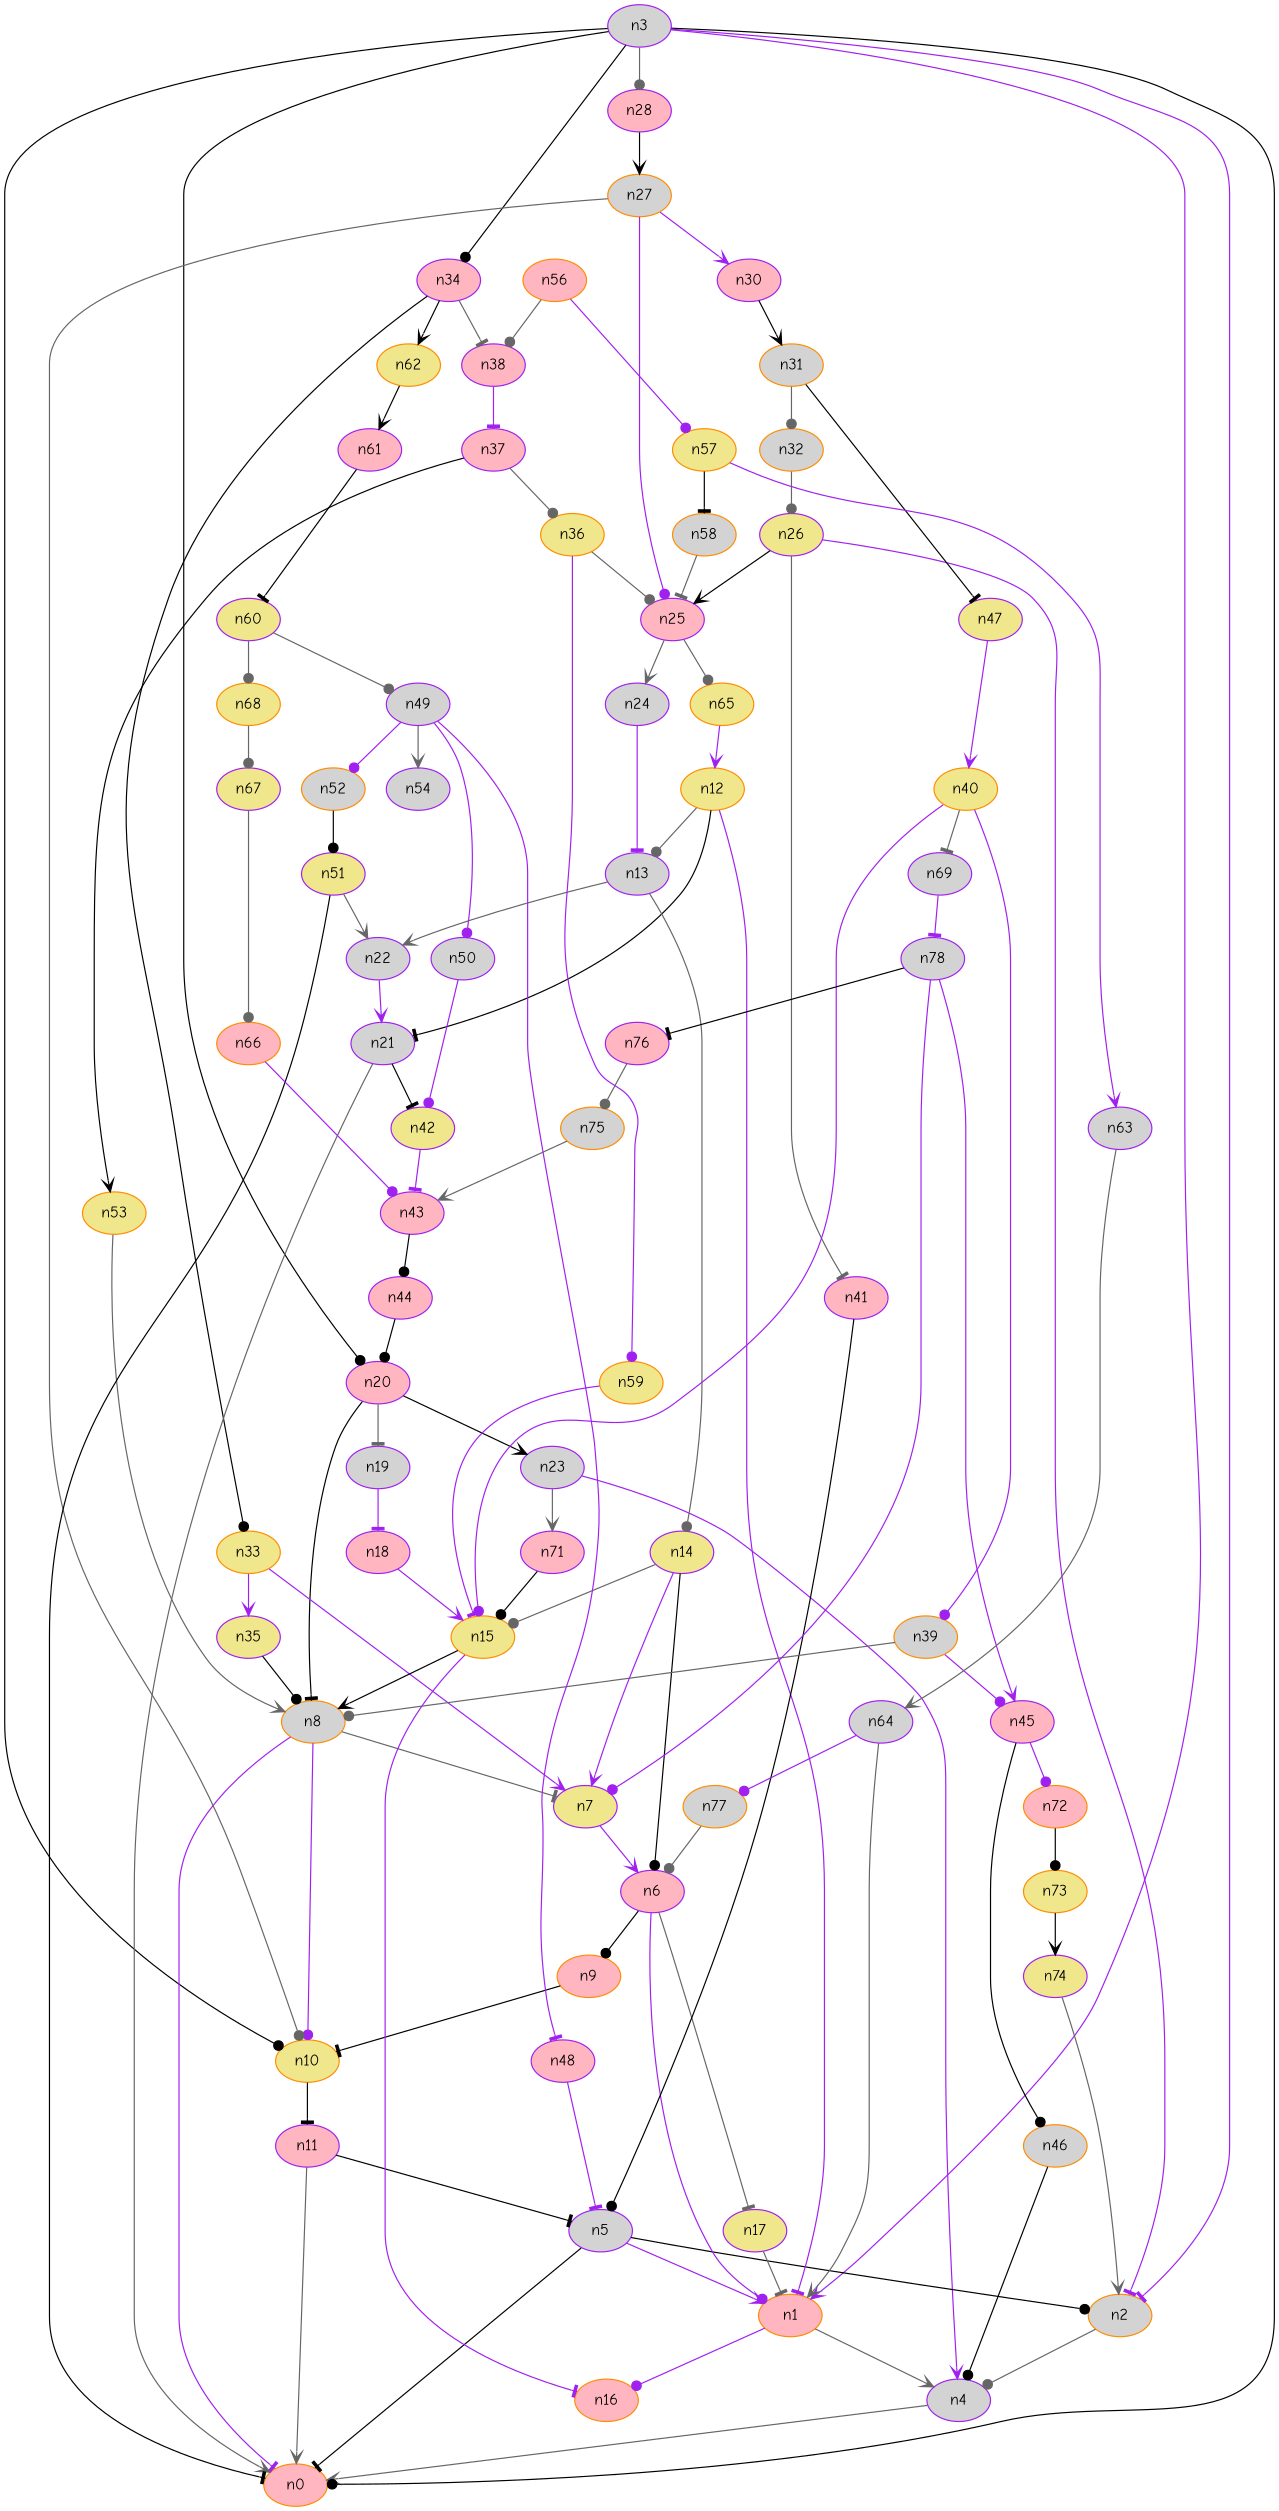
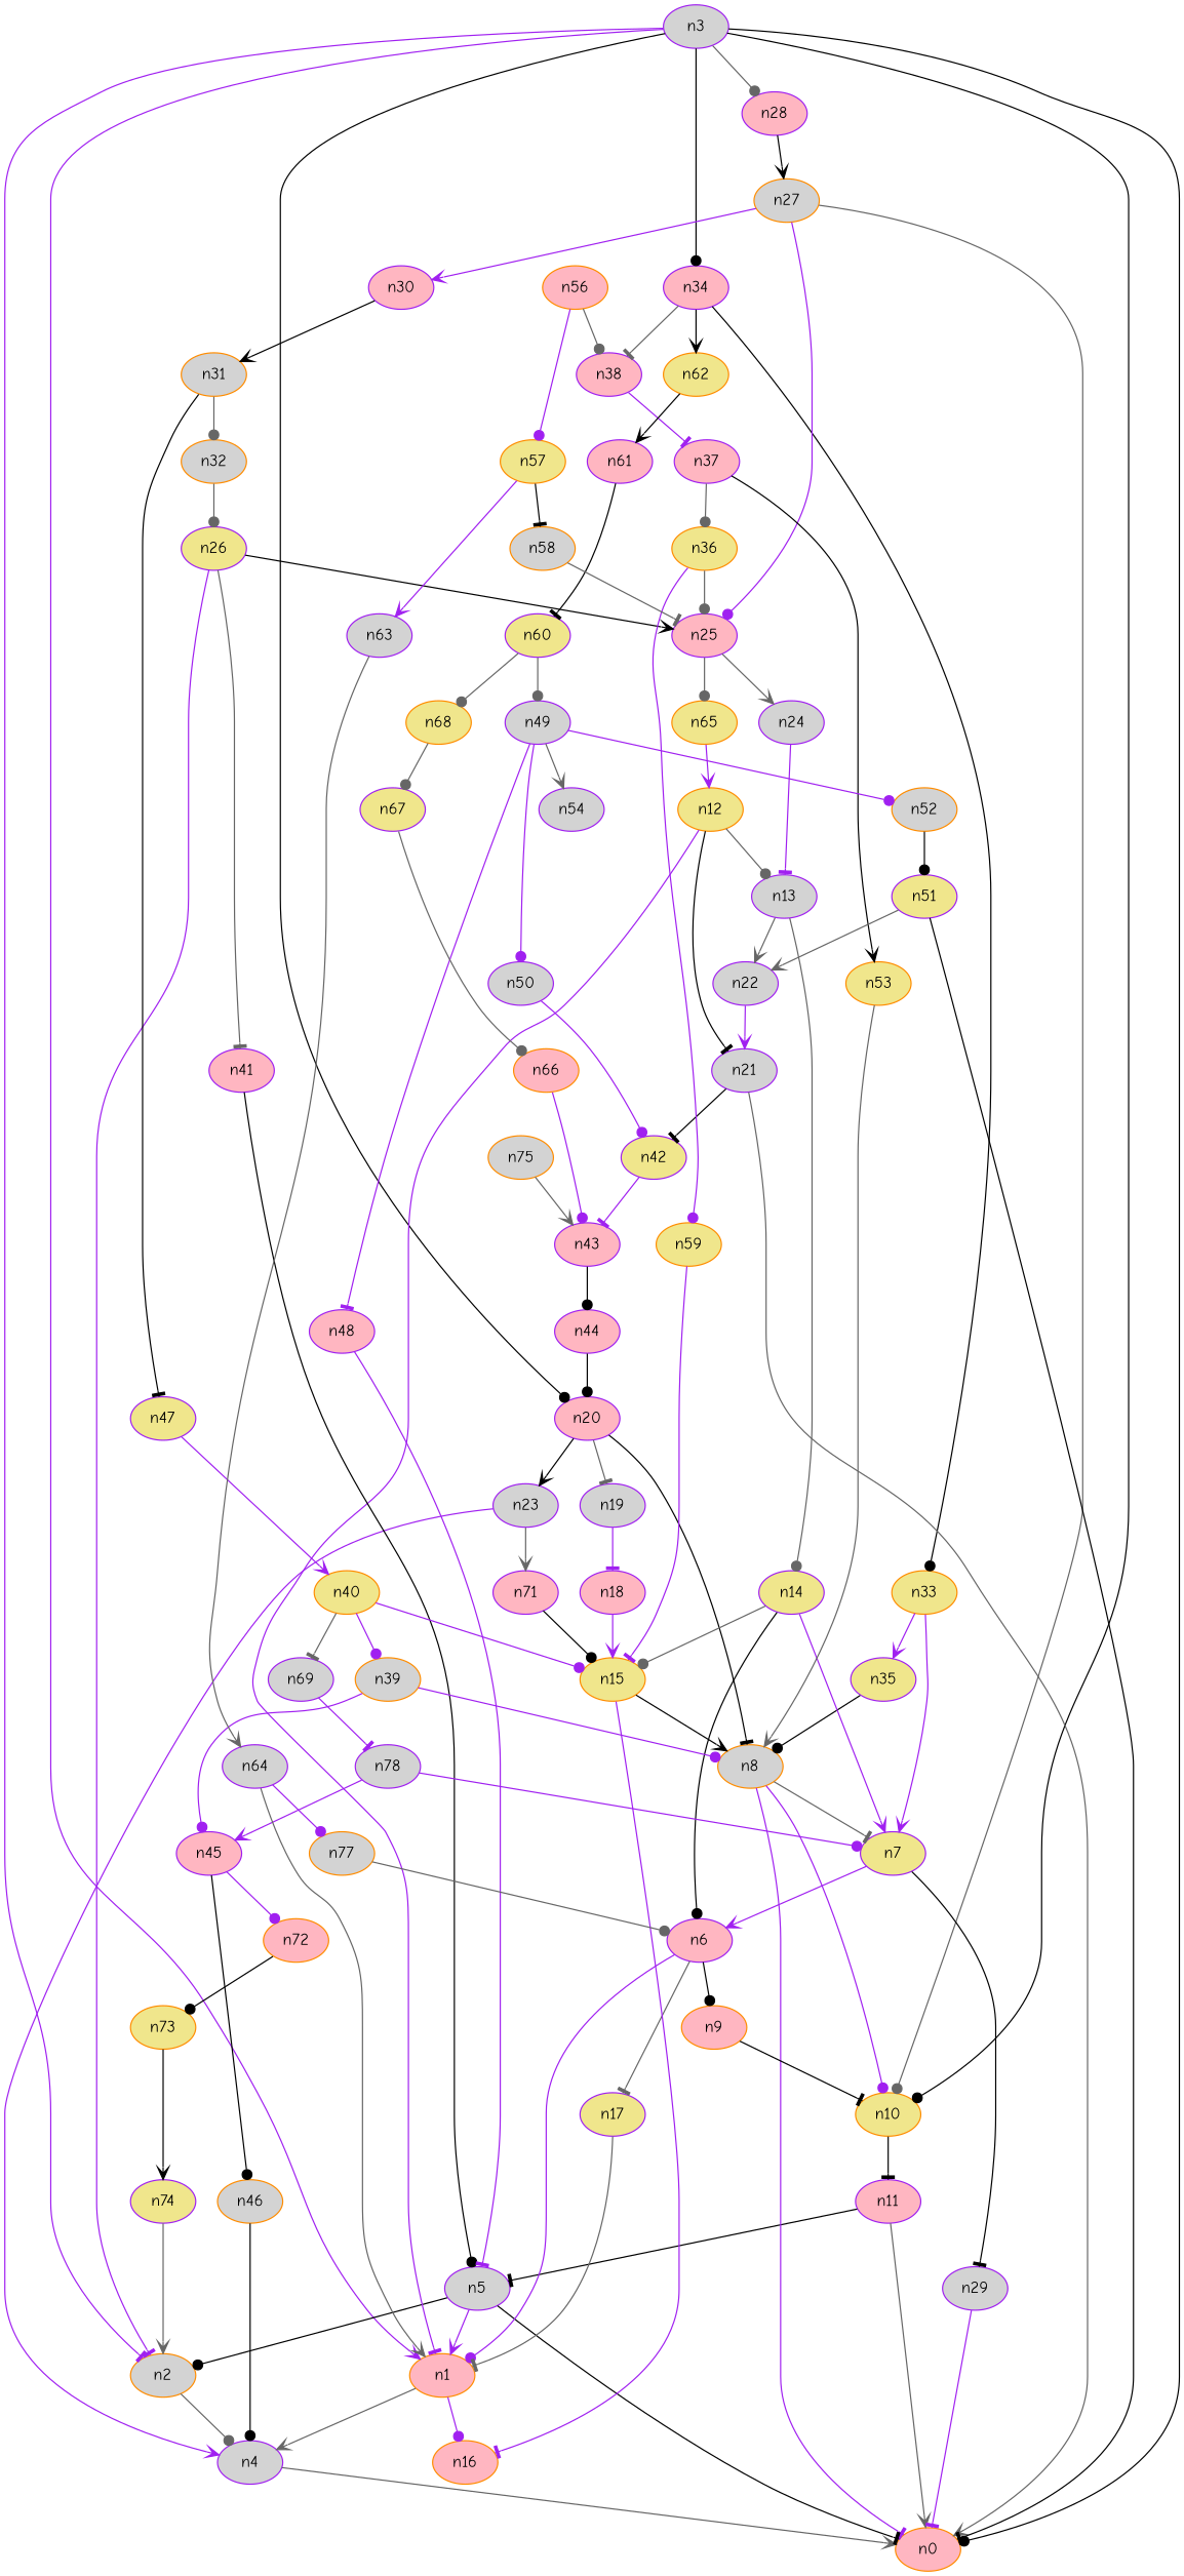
  digraph {
    fontname="Comic Neue"
    node [color=purple fillcolor=lightgrey fontname="Comic Neue" style=filled]
    edge [arrowhead=dot color=purple fontname="Comic Neue"]
    n1 [color=darkorange fillcolor=lightpink]
    n4
    n16 [color=darkorange fillcolor=lightpink]
    n0 [color=darkorange fillcolor=lightpink]
    n2 [color=darkorange]
    n3
    n10 [color=darkorange fillcolor=khaki]
    n20 [fillcolor=lightpink]
    n28 [fillcolor=lightpink]
    n34 [fillcolor=lightpink]
    n11 [fillcolor=lightpink]
    n8 [color=darkorange]
    n19
    n23
    n27 [color=darkorange]
    n33 [color=darkorange fillcolor=khaki]
    n38 [fillcolor=lightpink]
    n62 [color=darkorange fillcolor=khaki]
    n5
    n7 [fillcolor=khaki]
    n18 [fillcolor=lightpink]
    n71 [fillcolor=lightpink]
    n25 [fillcolor=lightpink]
    n30 [fillcolor=lightpink]
    n35 [fillcolor=khaki]
    n37 [fillcolor=lightpink]
    n61 [fillcolor=lightpink]
    n6 [fillcolor=lightpink]
    n9 [color=darkorange fillcolor=lightpink]
    n17 [fillcolor=khaki]
+   n29
    n12 [color=darkorange fillcolor=khaki]
    n13
    n21
    n14 [fillcolor=khaki]
    n22
    n42 [fillcolor=khaki]
    n15 [color=darkorange fillcolor=khaki]
    n43 [fillcolor=lightpink]
    n44 [fillcolor=lightpink]
    n24
    n65 [color=darkorange fillcolor=khaki]
    n26 [fillcolor=khaki]
    n41 [fillcolor=lightpink]
    n31 [color=darkorange]
    n32 [color=darkorange]
    n47 [fillcolor=khaki]
    n40 [color=darkorange fillcolor=khaki]
    n39 [color=darkorange]
    n69
    n36 [color=darkorange fillcolor=khaki]
    n53 [color=darkorange fillcolor=khaki]
    n60 [fillcolor=khaki]
    n59 [color=darkorange fillcolor=khaki]
    n45 [fillcolor=lightpink]
    n46 [color=darkorange]
    n72 [color=darkorange fillcolor=lightpink]
    n73 [color=darkorange fillcolor=khaki]
    n70 [label=n78]
-   n76 [fillcolor=lightpink]
    n74 [fillcolor=khaki]
    n48 [fillcolor=lightpink]
    n49
    n50
    n52 [color=darkorange]
    n54
    n51 [fillcolor=khaki]
    n56 [color=darkorange fillcolor=lightpink]
    n57 [color=darkorange fillcolor=khaki]
    n58 [color=darkorange]
    n63
    n64
    n77 [color=darkorange]
    n68 [color=darkorange fillcolor=khaki]
    n67 [fillcolor=khaki]
    n66 [color=darkorange fillcolor=lightpink]
    n75 [color=darkorange]
    n1 -> n4 [arrowhead=vee color=gray40]
    n1 -> n16
    n4 -> n0 [arrowhead=vee color=gray40]
    n2 -> n4 [color=gray40]
    n3 -> n1 [arrowhead=vee]
    n3 -> n0 [color=black]
    n3 -> n2 [arrowhead=tee]
    n3 -> n10 [color=black]
    n3 -> n20 [color=black]
    n3 -> n28 [color=gray40]
    n3 -> n34 [color=black]
    n10 -> n11 [arrowhead=tee color=black]
    n20 -> n8 [arrowhead=tee color=black]
    n20 -> n19 [arrowhead=tee color=gray40]
    n20 -> n23 [arrowhead=vee color=black]
    n28 -> n27 [arrowhead=vee color=black]
    n34 -> n33 [color=black]
    n34 -> n38 [arrowhead=tee color=gray40]
    n34 -> n62 [arrowhead=vee color=black]
    n11 -> n0 [arrowhead=vee color=gray40]
    n11 -> n5 [arrowhead=tee color=black]
    n8 -> n0 [arrowhead=tee]
    n8 -> n10
    n8 -> n7 [arrowhead=tee color=gray40]
    n19 -> n18 [arrowhead=tee]
    n23 -> n4 [arrowhead=vee]
    n23 -> n71 [arrowhead=vee color=gray40]
    n27 -> n10 [color=gray40]
    n27 -> n25
    n27 -> n30 [arrowhead=vee]
    n33 -> n7 [arrowhead=vee]
    n33 -> n35 [arrowhead=vee]
    n38 -> n37 [arrowhead=tee]
    n62 -> n61 [arrowhead=vee color=black]
    n5 -> n1 [arrowhead=vee]
    n5 -> n0 [arrowhead=tee color=black]
    n5 -> n2 [color=black]
    n7 -> n6 [arrowhead=vee]
+   n7 -> n29 [arrowhead=tee color=black]
    n18 -> n15 [arrowhead=vee]
    n71 -> n15 [color=black]
    n25 -> n24 [arrowhead=vee color=gray40]
    n25 -> n65 [color=gray40]
    n30 -> n31 [arrowhead=vee color=black]
    n35 -> n8 [color=black]
    n37 -> n36 [color=gray40]
    n37 -> n53 [arrowhead=vee color=black]
    n61 -> n60 [arrowhead=tee color=black]
    n6 -> n1
    n6 -> n9 [color=black]
    n6 -> n17 [arrowhead=tee color=gray40]
    n9 -> n10 [arrowhead=tee color=black]
    n17 -> n1 [arrowhead=tee color=gray40]
+   n29 -> n0 [arrowhead=tee]
    n12 -> n1 [arrowhead=tee]
    n12 -> n13 [color=gray40]
    n12 -> n21 [arrowhead=tee color=black]
    n13 -> n14 [color=gray40]
    n13 -> n22 [arrowhead=vee color=gray40]
    n21 -> n0 [arrowhead=vee color=gray40]
    n21 -> n42 [arrowhead=tee color=black]
    n14 -> n7 [arrowhead=vee]
    n14 -> n6 [color=black]
    n14 -> n15 [color=gray40]
    n22 -> n21 [arrowhead=vee]
    n42 -> n43 [arrowhead=tee]
    n15 -> n16 [arrowhead=tee]
    n15 -> n8 [arrowhead=vee color=black]
    n43 -> n44 [color=black]
    n44 -> n20 [color=black]
    n24 -> n13 [arrowhead=tee]
    n65 -> n12 [arrowhead=vee]
    n26 -> n2 [arrowhead=tee]
    n26 -> n25 [arrowhead=vee color=black]
    n26 -> n41 [arrowhead=tee color=gray40]
    n41 -> n5 [color=black]
    n31 -> n32 [color=gray40]
    n31 -> n47 [arrowhead=tee color=black]
    n32 -> n26 [color=gray40]
    n47 -> n40 [arrowhead=vee]
    n40 -> n15
    n40 -> n39
    n40 -> n69 [arrowhead=tee color=gray40]
-   n39 -> n8 [color=gray40]
+   n39 -> n8
    n39 -> n45
    n69 -> n70 [arrowhead=tee]
    n36 -> n25 [color=gray40]
    n36 -> n59
    n53 -> n8 [arrowhead=vee color=gray40]
    n60 -> n49 [color=gray40]
    n60 -> n68 [color=gray40]
    n59 -> n15 [arrowhead=tee]
    n45 -> n46 [color=black]
    n45 -> n72
    n46 -> n4 [color=black]
    n72 -> n73 [color=black]
    n73 -> n74 [arrowhead=vee color=black]
    n70 -> n7
    n70 -> n45 [arrowhead=vee]
-   n70 -> n76 [arrowhead=tee color=black]
-   n76 -> n75 [color=gray40]
    n74 -> n2 [arrowhead=vee color=gray40]
    n48 -> n5 [arrowhead=tee]
    n49 -> n48 [arrowhead=tee]
    n49 -> n50
    n49 -> n52
    n49 -> n54 [arrowhead=vee color=gray40]
    n50 -> n42
    n52 -> n51 [color=black]
    n51 -> n0 [arrowhead=tee color=black]
    n51 -> n22 [arrowhead=vee color=gray40]
    n56 -> n38 [color=gray40]
    n56 -> n57
    n57 -> n58 [arrowhead=tee color=black]
    n57 -> n63 [arrowhead=vee]
    n58 -> n25 [arrowhead=tee color=gray40]
    n63 -> n64 [arrowhead=vee color=gray40]
    n64 -> n1 [arrowhead=vee color=gray40]
    n64 -> n77
    n77 -> n6 [color=gray40]
    n68 -> n67 [color=gray40]
    n67 -> n66 [color=gray40]
    n66 -> n43
    n75 -> n43 [arrowhead=vee color=gray40]
  }
